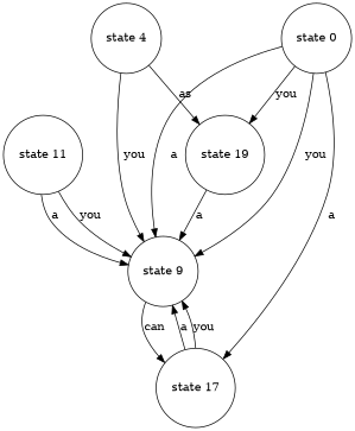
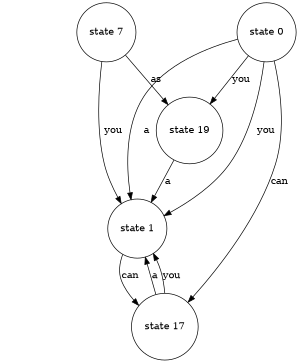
  digraph {
    node [ordering=out shape=circle]
-   "state 11"
-   "state 9"
+   "state 9" [label="state 1"]
    "state 17"
-   "state 7" [label="state 4"]
+   "state 7"
    "state 19"
    "state 0"
-   "state 11" -> "state 9" [label=a]
-   "state 11" -> "state 9" [label=you]
    "state 9" -> "state 17" [label=can]
    "state 17" -> "state 9" [label=a]
    "state 17" -> "state 9" [label=you]
    "state 7" -> "state 9" [label=you]
    "state 7" -> "state 19" [label=as]
    "state 19" -> "state 9" [label=a]
    "state 0" -> "state 9" [label=a]
    "state 0" -> "state 9" [label=you]
-   "state 0" -> "state 17" [label=a]
+   "state 0" -> "state 17" [label=can]
    "state 0" -> "state 19" [label=you]
  }
